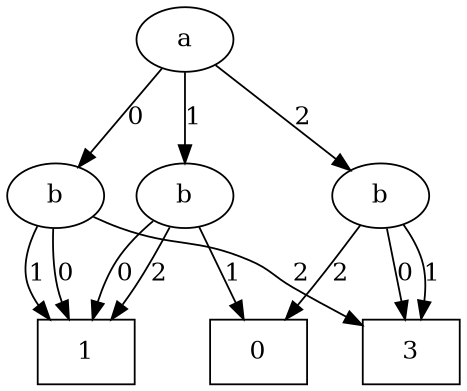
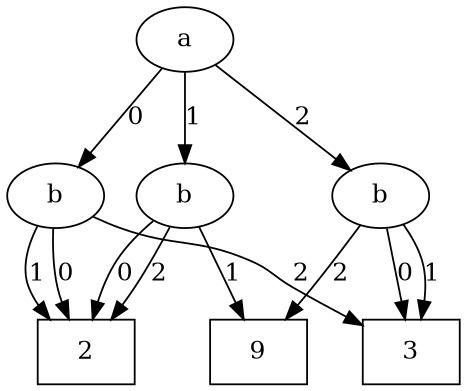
  digraph {
    n1 [label=a]
    n2 [label=b]
    n3 [label=b]
    n4 [label=b]
-   n5 [label=1 shape=box]
+   n5 [label=2 shape=box]
    n6 [label=3 shape=box]
-   n7 [label=0 shape=box]
+   n7 [label=9 shape=box]
    n1 -> n2 [label=0]
    n1 -> n3 [label=1]
    n1 -> n4 [label=2]
    n2 -> n5 [label=0]
    n2 -> n5 [label=1]
    n2 -> n6 [label=2]
    n3 -> n5 [label=0]
    n3 -> n5 [label=2]
    n3 -> n7 [label=1]
    n4 -> n6 [label=0]
    n4 -> n6 [label=1]
    n4 -> n7 [label=2]
  }
